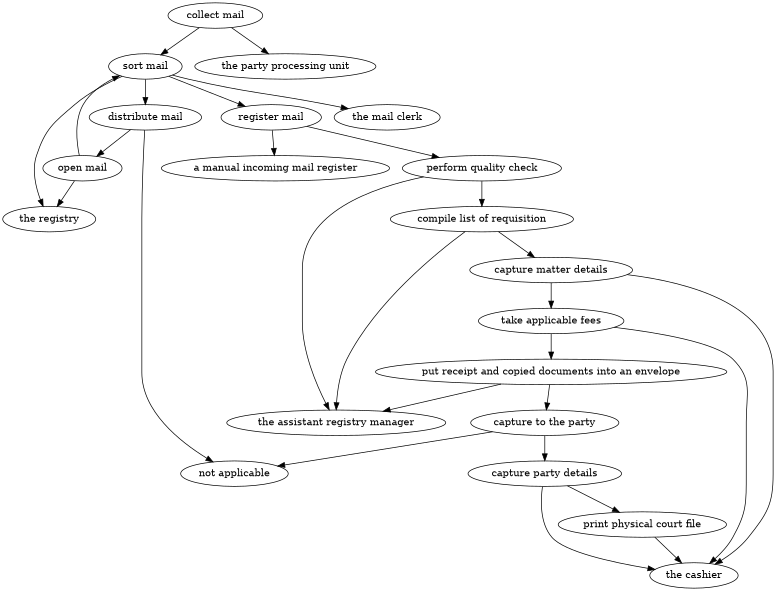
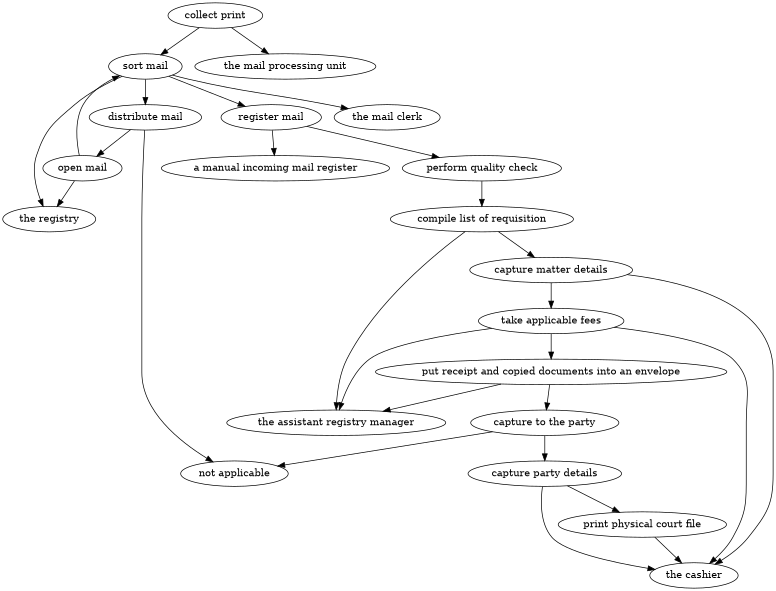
  strict digraph {
    edge [attrs="{'type': 'actor performer', 'label': 'actor performer'}"]
-   "collect mail" [attrs="{'type': 'Activity', 'label': 'collect mail'}"]
+   "collect mail" [attrs="{'type': 'Activity', 'label': 'collect mail'}" label="collect print"]
    "sort mail" [attrs="{'type': 'Activity', 'label': 'sort mail'}"]
-   "the mail processing unit" [attrs="{'type': 'Actor', 'label': 'the mail processing unit'}" label="the party processing unit"]
+   "the mail processing unit" [attrs="{'type': 'Actor', 'label': 'the mail processing unit'}"]
    "distribute mail" [attrs="{'type': 'Activity', 'label': 'distribute mail'}"]
    "register mail" [attrs="{'type': 'Activity', 'label': 'register mail'}"]
    "the mail clerk" [attrs="{'type': 'Actor', 'label': 'the mail clerk'}"]
    "the registry" [attrs="{'type': 'Actor', 'label': 'the registry'}"]
    "open mail" [attrs="{'type': 'Activity', 'label': 'open mail'}"]
    n9 [attrs="{'type': 'Actor', 'label': 'not defined'}" label="not applicable"]
    "perform quality check" [attrs="{'type': 'Activity', 'label': 'perform quality check'}"]
    "a manual incoming mail register" [attrs="{'type': 'Actor', 'label': 'a manual incoming mail register'}"]
    "compile list of requisition" [attrs="{'type': 'Activity', 'label': 'compile list of requisition'}"]
    "the assistant registry manager" [attrs="{'type': 'Actor', 'label': 'the assistant registry manager'}"]
    "capture matter details" [attrs="{'type': 'Activity', 'label': 'capture matter details'}"]
    "take applicable fees" [attrs="{'type': 'Activity', 'label': 'take applicable fees'}"]
    "the cashier" [attrs="{'type': 'Actor', 'label': 'the cashier'}"]
    "put receipt and copied documents into an envelope" [attrs="{'type': 'Activity', 'label': 'put receipt and copied documents into an envelope'}"]
    n18 [attrs="{'type': 'Activity', 'label': 'post to the party'}" label="capture to the party"]
    "capture party details" [attrs="{'type': 'Activity', 'label': 'capture party details'}"]
    "print physical court file" [attrs="{'type': 'Activity', 'label': 'print physical court file'}"]
    "collect mail" -> "sort mail" [attrs="{'type': 'flow', 'label': 'flow'}"]
    "collect mail" -> "the mail processing unit"
    "sort mail" -> "distribute mail" [attrs="{'type': 'flow', 'label': 'flow'}"]
    "sort mail" -> "register mail" [attrs="{'type': 'flow', 'label': 'flow'}"]
    "sort mail" -> "the mail clerk"
    "sort mail" -> "the registry"
    "distribute mail" -> "open mail" [attrs="{'type': 'flow', 'label': 'flow'}"]
    "distribute mail" -> n9
    "register mail" -> "perform quality check" [attrs="{'type': 'flow', 'label': 'flow'}"]
    "register mail" -> "a manual incoming mail register"
    "open mail" -> "sort mail" [attrs="{'type': 'flow', 'label': 'flow'}"]
    "open mail" -> "the registry"
    "perform quality check" -> "compile list of requisition" [attrs="{'type': 'flow', 'label': 'flow'}"]
-   "perform quality check" -> "the assistant registry manager"
+   "take applicable fees" -> "the assistant registry manager"
    "compile list of requisition" -> "the assistant registry manager"
    "compile list of requisition" -> "capture matter details" [attrs="{'type': 'flow', 'label': 'flow'}"]
    "capture matter details" -> "take applicable fees" [attrs="{'type': 'flow', 'label': 'flow'}"]
    "capture matter details" -> "the cashier"
    "take applicable fees" -> "the cashier"
    "take applicable fees" -> "put receipt and copied documents into an envelope" [attrs="{'type': 'flow', 'label': 'flow'}"]
    "put receipt and copied documents into an envelope" -> "the assistant registry manager"
    "put receipt and copied documents into an envelope" -> n18 [attrs="{'type': 'flow', 'label': 'flow'}"]
    n18 -> n9
    n18 -> "capture party details" [attrs="{'type': 'flow', 'label': 'flow'}"]
    "capture party details" -> "the cashier"
    "capture party details" -> "print physical court file" [attrs="{'type': 'flow', 'label': 'flow'}"]
    "print physical court file" -> "the cashier"
  }
